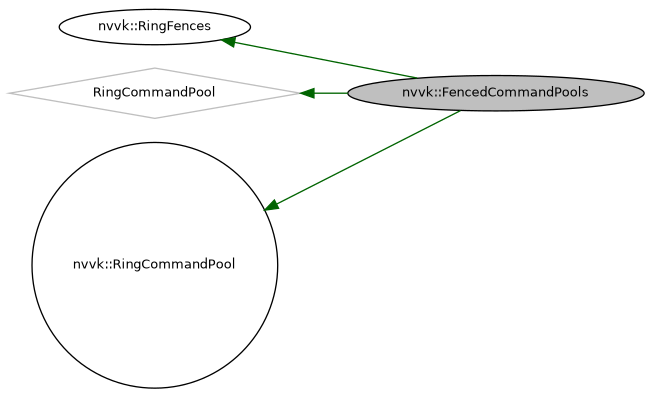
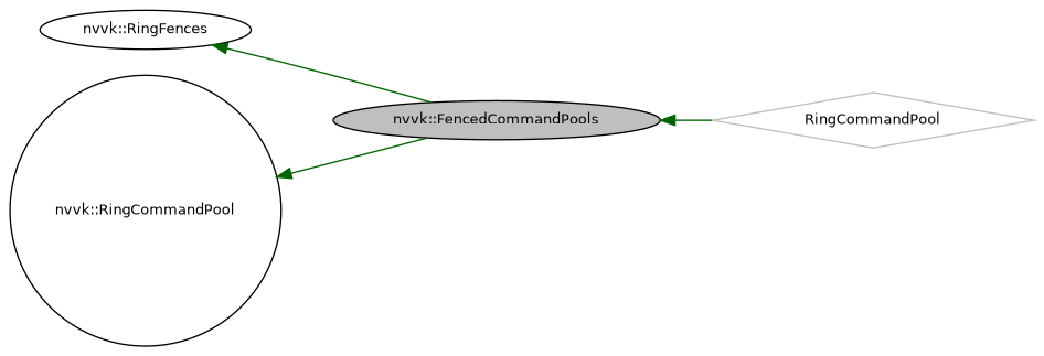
  digraph {
    rankdir=LR
    node [color=black fillcolor=white fontname=Helvetica fontsize=10 shape=ellipse style=filled]
    edge [color=darkgreen dir=back fontname=Helvetica fontsize=10 labelfontname=Helvetica labelfontsize=10 style=solid]
    n1 [fillcolor=grey75 fontcolor=black height=0.2 label="nvvk::FencedCommandPools" width=0.4]
    n2 [height=0.2 label="nvvk::RingFences" width=0.4]
    n3 [color=grey75 height=0.2 label=RingCommandPool shape=diamond width=0.4]
    n4 [height=0.2 label="nvvk::RingCommandPool" shape=circle width=0.4]
    n2 -> n1
-   n3 -> n1
+   n1 -> n3
    n4 -> n1
  }
